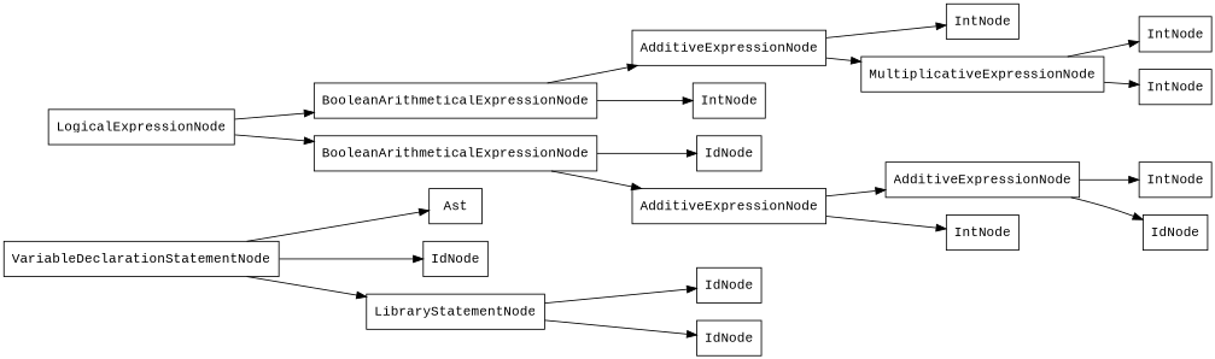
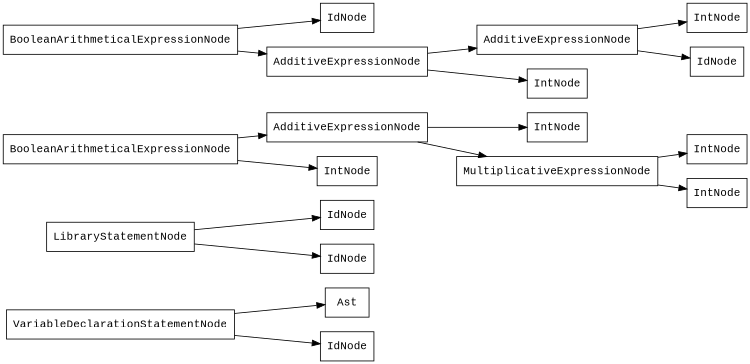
  digraph {
    fontname="Liberation Mono"
    rankdir=LR
    node [fontname="Liberation Mono" shape=box]
    edge [fontname="Liberation Mono"]
    n1 [label=Ast]
    n2 [label=VariableDeclarationStatementNode]
    n3 [label=IdNode]
    n4 [label=LibraryStatementNode]
    n5 [label=IdNode]
    n6 [label=IdNode]
-   n7 [label=LogicalExpressionNode]
    n8 [label=BooleanArithmeticalExpressionNode]
    n9 [label=BooleanArithmeticalExpressionNode]
    n10 [label=AdditiveExpressionNode]
    n11 [label=IntNode]
    n12 [label=IdNode]
    n13 [label=AdditiveExpressionNode]
    n14 [label=IntNode]
    n15 [label=MultiplicativeExpressionNode]
    n16 [label=IntNode]
    n17 [label=IntNode]
    n18 [label=AdditiveExpressionNode]
    n19 [label=IntNode]
    n20 [label=IntNode]
    n21 [label=IdNode]
    n2 -> n1
    n2 -> n3
-   n2 -> n4
    n4 -> n5
    n4 -> n6
-   n7 -> n8
-   n7 -> n9
    n8 -> n10
    n8 -> n11
    n9 -> n12
    n9 -> n13
    n10 -> n14
    n10 -> n15
    n13 -> n18
    n13 -> n19
    n15 -> n16
    n15 -> n17
    n18 -> n20
    n18 -> n21
  }
